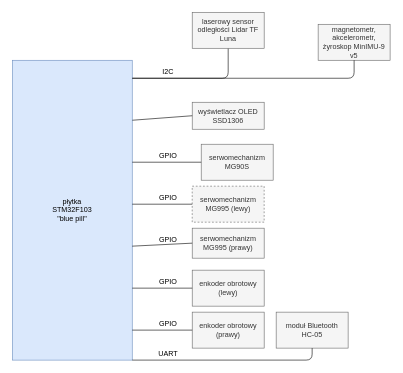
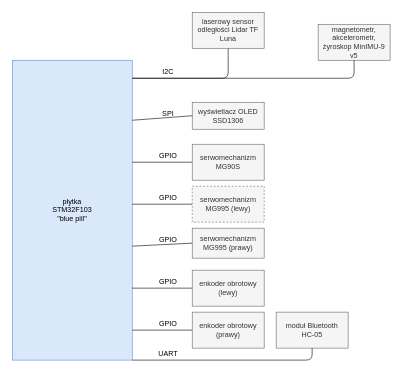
  <mxCell id="0" />
  <mxCell id="1" parent="0" />
  <mxCell id="2" value="płytka&lt;br&gt;STM32F103&lt;br&gt;&quot;blue pill&quot;" style="rounded=0;whiteSpace=wrap;html=1;fillColor=#dae8fc;strokeColor=#6c8ebf;" parent="1" vertex="1"><mxGeometry x="20" y="100" width="200" height="500" as="geometry" /></mxCell>
  <mxCell id="3" value="magnetometr,&lt;br&gt;akcelerometr, żyroskop MinIMU-9 v5" style="rounded=0;whiteSpace=wrap;html=1;fillColor=#f5f5f5;strokeColor=#666666;fontColor=#333333;" parent="1" vertex="1"><mxGeometry x="530" y="40" width="120" height="60" as="geometry" /></mxCell>
  <mxCell id="4" value="wyświetlacz OLED SSD1306" style="rounded=0;whiteSpace=wrap;html=1;fillColor=#f5f5f5;strokeColor=#666666;fontColor=#333333;" parent="1" vertex="1"><mxGeometry x="320" y="170" width="120" height="45" as="geometry" /></mxCell>
  <mxCell id="5" value="I2C" style="text;html=1;strokeColor=none;fillColor=none;align=center;verticalAlign=middle;whiteSpace=wrap;rounded=0;" parent="1" vertex="1"><mxGeometry x="260" y="110" width="40" height="20" as="geometry" /></mxCell>
- <mxCell id="7" value="serwomechanizm&lt;br&gt;MG90S" style="rounded=0;whiteSpace=wrap;html=1;fillColor=#f5f5f5;strokeColor=#666666;fontColor=#333333;" parent="1" vertex="1"><mxGeometry x="335" y="240" width="120" height="60" as="geometry" /></mxCell>
+ <mxCell id="6" value="SPI" style="text;html=1;strokeColor=none;fillColor=none;align=center;verticalAlign=middle;whiteSpace=wrap;rounded=0;" parent="1" vertex="1"><mxGeometry x="260" y="180" width="40" height="20" as="geometry" /></mxCell>
+ <mxCell id="7" value="serwomechanizm&lt;br&gt;MG90S" style="rounded=0;whiteSpace=wrap;html=1;fillColor=#f5f5f5;strokeColor=#666666;fontColor=#333333;" parent="1" vertex="1"><mxGeometry x="320" y="240" width="120" height="60" as="geometry" /></mxCell>
  <mxCell id="8" value="serwomechanizm&lt;br&gt;MG995 (lewy)" style="rounded=0;whiteSpace=wrap;html=1;fillColor=#f5f5f5;strokeColor=#666666;fontColor=#333333;dashed=1;" parent="1" vertex="1"><mxGeometry x="320" y="310" width="120" height="60" as="geometry" /></mxCell>
  <mxCell id="9" value="serwomechanizm&lt;br&gt;MG995 (prawy)" style="rounded=0;whiteSpace=wrap;html=1;fillColor=#f5f5f5;strokeColor=#666666;fontColor=#333333;" parent="1" vertex="1"><mxGeometry x="320" y="380" width="120" height="50" as="geometry" /></mxCell>
  <mxCell id="10" value="" style="endArrow=none;html=1;entryX=0.5;entryY=1;entryDx=0;entryDy=0;exitX=1;exitY=0.06;exitDx=0;exitDy=0;exitPerimeter=0;" parent="1" source="2" target="3" edge="1"><mxGeometry width="50" height="50" relative="1" as="geometry"><mxPoint x="230" y="140" as="sourcePoint" /><mxPoint x="410" y="130" as="targetPoint" /><Array as="points"><mxPoint x="590" y="130" /></Array></mxGeometry></mxCell>
  <mxCell id="11" value="" style="endArrow=none;html=1;" parent="1" edge="1"><mxGeometry width="50" height="50" relative="1" as="geometry"><mxPoint x="220" y="130" as="sourcePoint" /><mxPoint x="380" y="80" as="targetPoint" /><Array as="points"><mxPoint x="380" y="130" /></Array></mxGeometry></mxCell>
  <mxCell id="12" value="laserowy sensor odległości Lidar TF Luna" style="rounded=0;whiteSpace=wrap;html=1;fillColor=#f5f5f5;strokeColor=#666666;fontColor=#333333;" parent="1" vertex="1"><mxGeometry x="320" y="20" width="120" height="60" as="geometry" /></mxCell>
  <mxCell id="13" value="" style="endArrow=none;html=1;entryX=0;entryY=0.5;entryDx=0;entryDy=0;exitX=1.001;exitY=0.2;exitDx=0;exitDy=0;exitPerimeter=0;" parent="1" source="2" target="4" edge="1"><mxGeometry width="50" height="50" relative="1" as="geometry"><mxPoint x="221" y="200" as="sourcePoint" /><mxPoint x="300" y="190" as="targetPoint" /></mxGeometry></mxCell>
  <mxCell id="14" value="" style="endArrow=none;html=1;entryX=0;entryY=0.5;entryDx=0;entryDy=0;" parent="1" target="7" edge="1"><mxGeometry width="50" height="50" relative="1" as="geometry"><mxPoint x="220" y="270" as="sourcePoint" /><mxPoint x="290" y="260" as="targetPoint" /></mxGeometry></mxCell>
  <mxCell id="15" value="" style="endArrow=none;html=1;entryX=0;entryY=0.5;entryDx=0;entryDy=0;" parent="1" target="9" edge="1"><mxGeometry width="50" height="50" relative="1" as="geometry"><mxPoint x="220" y="410" as="sourcePoint" /><mxPoint x="330" y="280" as="targetPoint" /></mxGeometry></mxCell>
  <mxCell id="16" value="" style="endArrow=none;html=1;entryX=0;entryY=0.5;entryDx=0;entryDy=0;" parent="1" target="8" edge="1"><mxGeometry width="50" height="50" relative="1" as="geometry"><mxPoint x="220" y="340" as="sourcePoint" /><mxPoint x="340" y="290" as="targetPoint" /></mxGeometry></mxCell>
  <mxCell id="17" value="enkoder obrotowy (lewy)" style="rounded=0;whiteSpace=wrap;html=1;fillColor=#f5f5f5;strokeColor=#666666;fontColor=#333333;" parent="1" vertex="1"><mxGeometry x="320" y="450" width="120" height="60" as="geometry" /></mxCell>
  <mxCell id="18" value="enkoder obrotowy (prawy)" style="rounded=0;whiteSpace=wrap;html=1;fillColor=#f5f5f5;strokeColor=#666666;fontColor=#333333;" parent="1" vertex="1"><mxGeometry x="320" y="520" width="120" height="60" as="geometry" /></mxCell>
  <mxCell id="19" value="" style="endArrow=none;html=1;entryX=0;entryY=0.5;entryDx=0;entryDy=0;" parent="1" target="18" edge="1"><mxGeometry width="50" height="50" relative="1" as="geometry"><mxPoint x="220" y="550" as="sourcePoint" /><mxPoint x="330" y="420" as="targetPoint" /></mxGeometry></mxCell>
  <mxCell id="20" value="" style="endArrow=none;html=1;entryX=0;entryY=0.5;entryDx=0;entryDy=0;" parent="1" target="17" edge="1"><mxGeometry width="50" height="50" relative="1" as="geometry"><mxPoint x="220" y="480" as="sourcePoint" /><mxPoint x="340" y="430" as="targetPoint" /></mxGeometry></mxCell>
  <mxCell id="21" value="GPIO" style="text;html=1;strokeColor=none;fillColor=none;align=center;verticalAlign=middle;whiteSpace=wrap;rounded=0;" parent="1" vertex="1"><mxGeometry x="260" y="250" width="40" height="20" as="geometry" /></mxCell>
  <mxCell id="22" value="GPIO" style="text;html=1;strokeColor=none;fillColor=none;align=center;verticalAlign=middle;whiteSpace=wrap;rounded=0;" parent="1" vertex="1"><mxGeometry x="260" y="320" width="40" height="20" as="geometry" /></mxCell>
  <mxCell id="23" value="GPIO" style="text;html=1;strokeColor=none;fillColor=none;align=center;verticalAlign=middle;whiteSpace=wrap;rounded=0;" parent="1" vertex="1"><mxGeometry x="260" y="390" width="40" height="20" as="geometry" /></mxCell>
  <mxCell id="24" value="GPIO" style="text;html=1;strokeColor=none;fillColor=none;align=center;verticalAlign=middle;whiteSpace=wrap;rounded=0;" parent="1" vertex="1"><mxGeometry x="260" y="460" width="40" height="20" as="geometry" /></mxCell>
  <mxCell id="25" value="GPIO" style="text;html=1;strokeColor=none;fillColor=none;align=center;verticalAlign=middle;whiteSpace=wrap;rounded=0;" parent="1" vertex="1"><mxGeometry x="260" y="530" width="40" height="20" as="geometry" /></mxCell>
  <mxCell id="26" value="moduł Bluetooth &lt;br&gt;HC-05" style="rounded=0;whiteSpace=wrap;html=1;fillColor=#f5f5f5;strokeColor=#666666;fontColor=#333333;" parent="1" vertex="1"><mxGeometry x="460" y="520" width="120" height="60" as="geometry" /></mxCell>
  <mxCell id="27" value="" style="endArrow=none;html=1;entryX=0.5;entryY=1;entryDx=0;entryDy=0;exitX=1;exitY=1;exitDx=0;exitDy=0;" parent="1" source="2" target="26" edge="1"><mxGeometry width="50" height="50" relative="1" as="geometry"><mxPoint x="280" y="670" as="sourcePoint" /><mxPoint x="550" y="620" as="targetPoint" /><Array as="points"><mxPoint x="520" y="600" /></Array></mxGeometry></mxCell>
  <mxCell id="28" value="UART" style="text;html=1;strokeColor=none;fillColor=none;align=center;verticalAlign=middle;whiteSpace=wrap;rounded=0;" parent="1" vertex="1"><mxGeometry x="260" y="580" width="40" height="20" as="geometry" /></mxCell>
